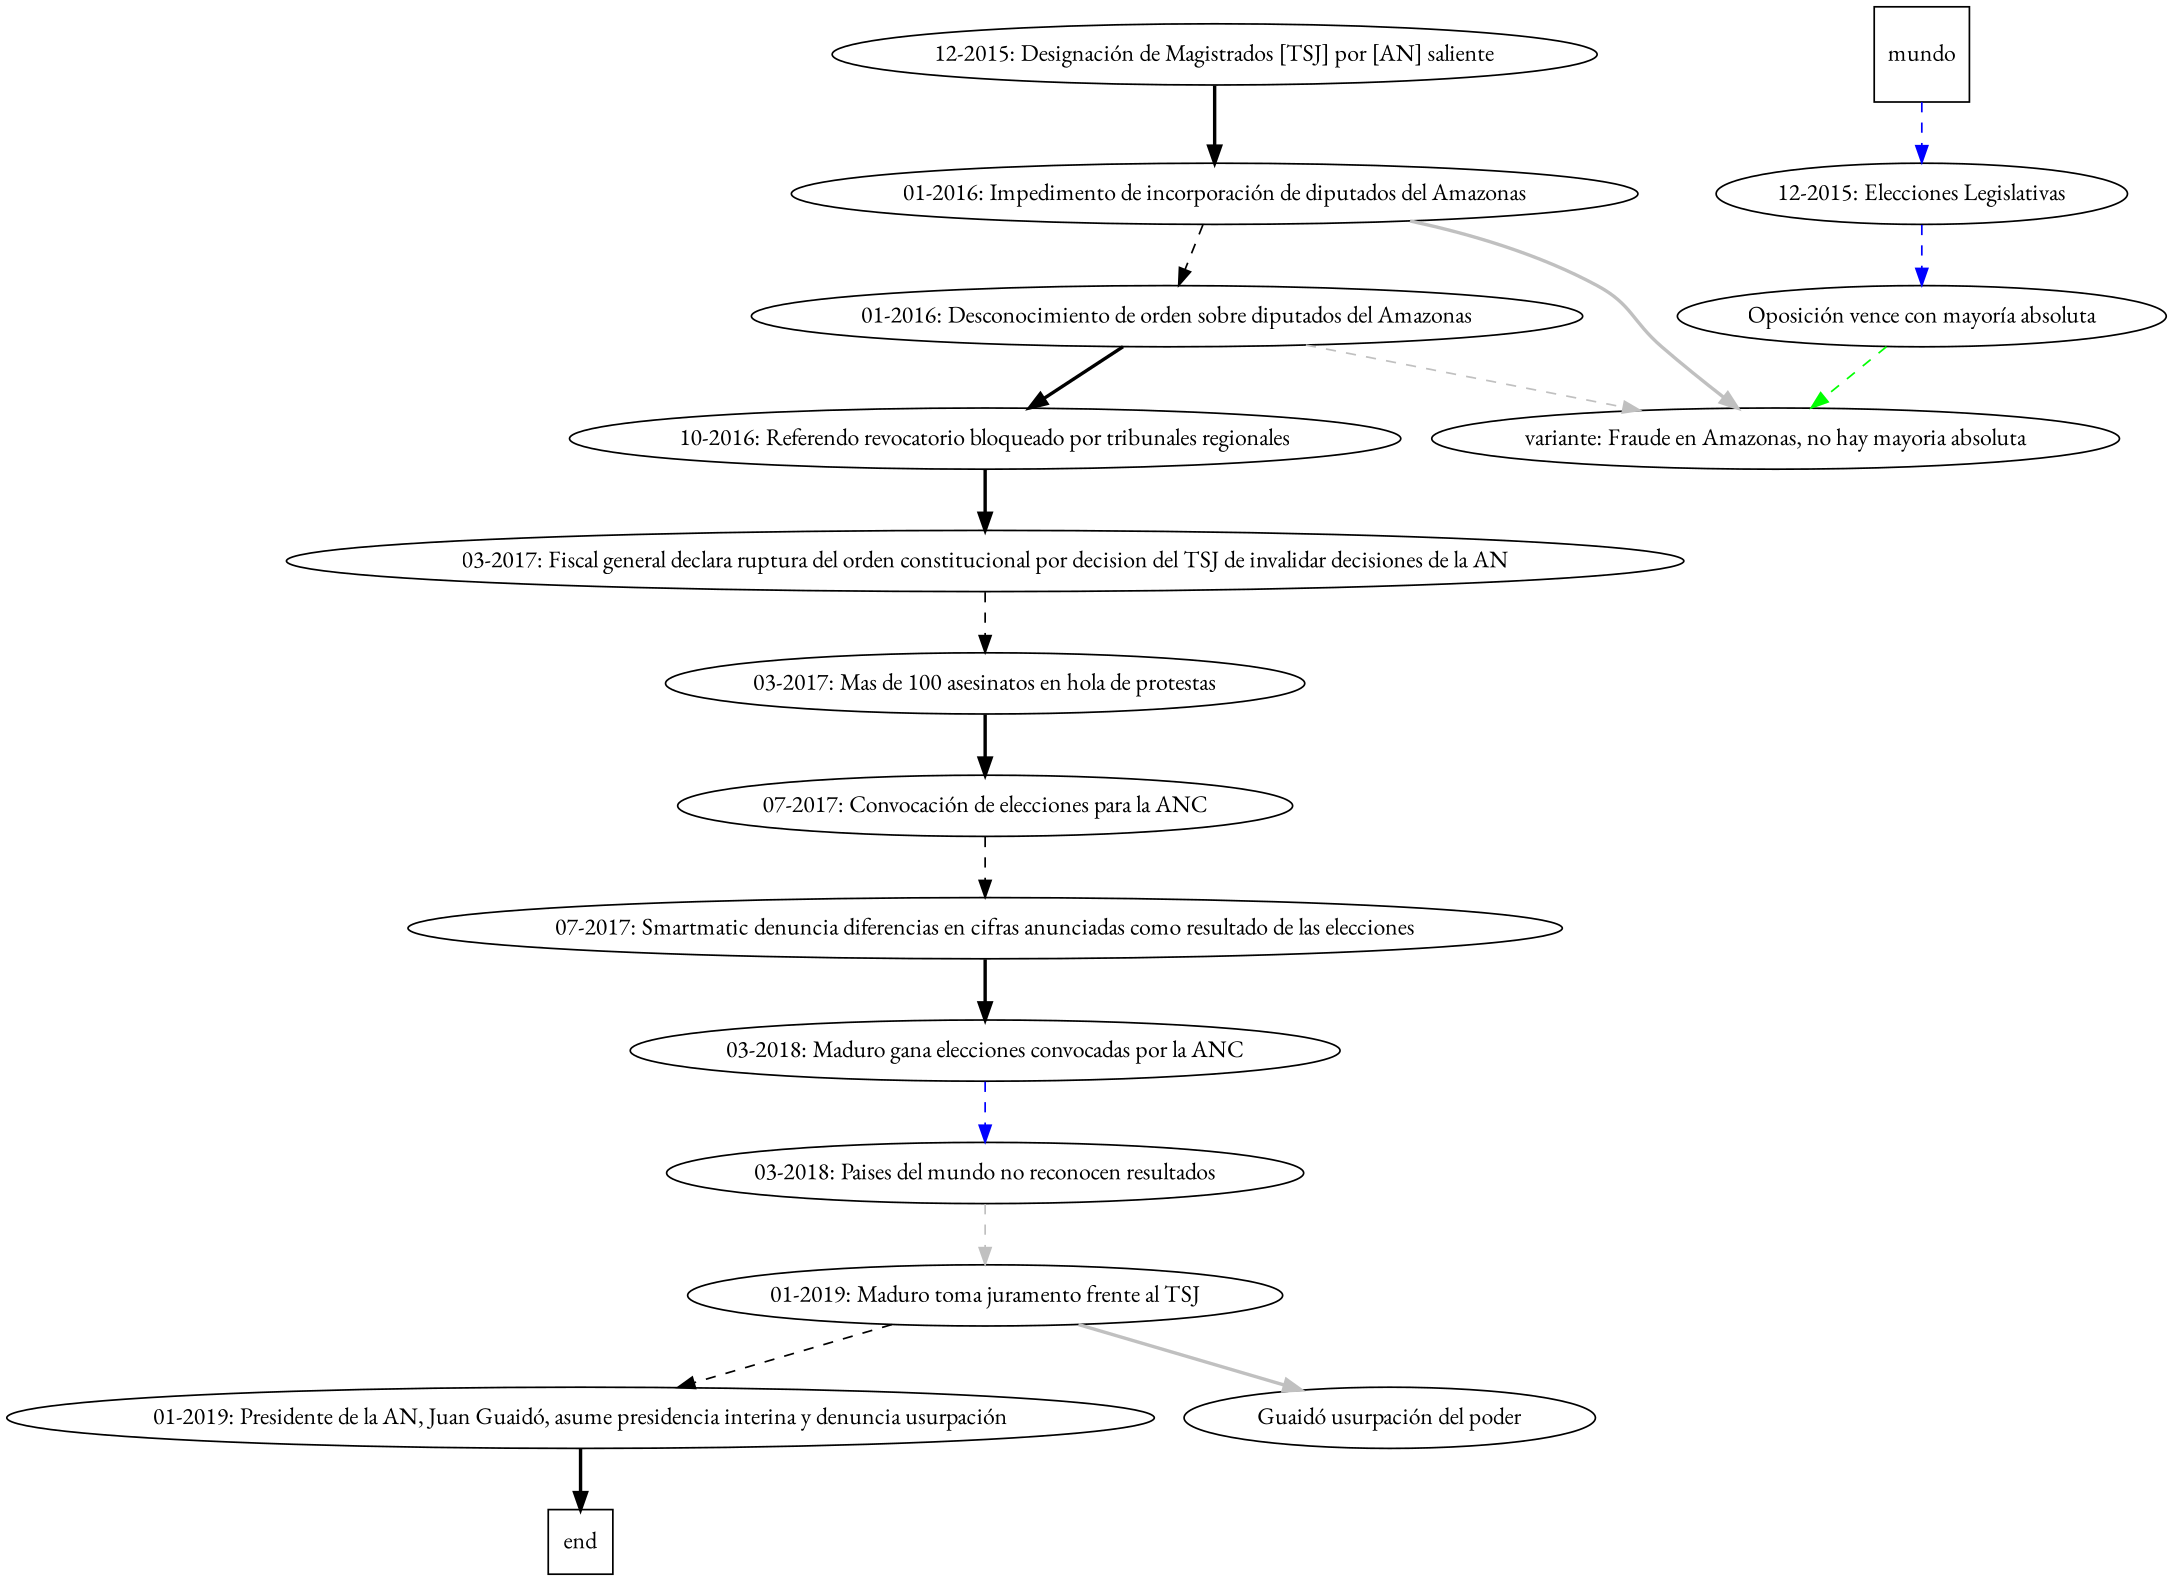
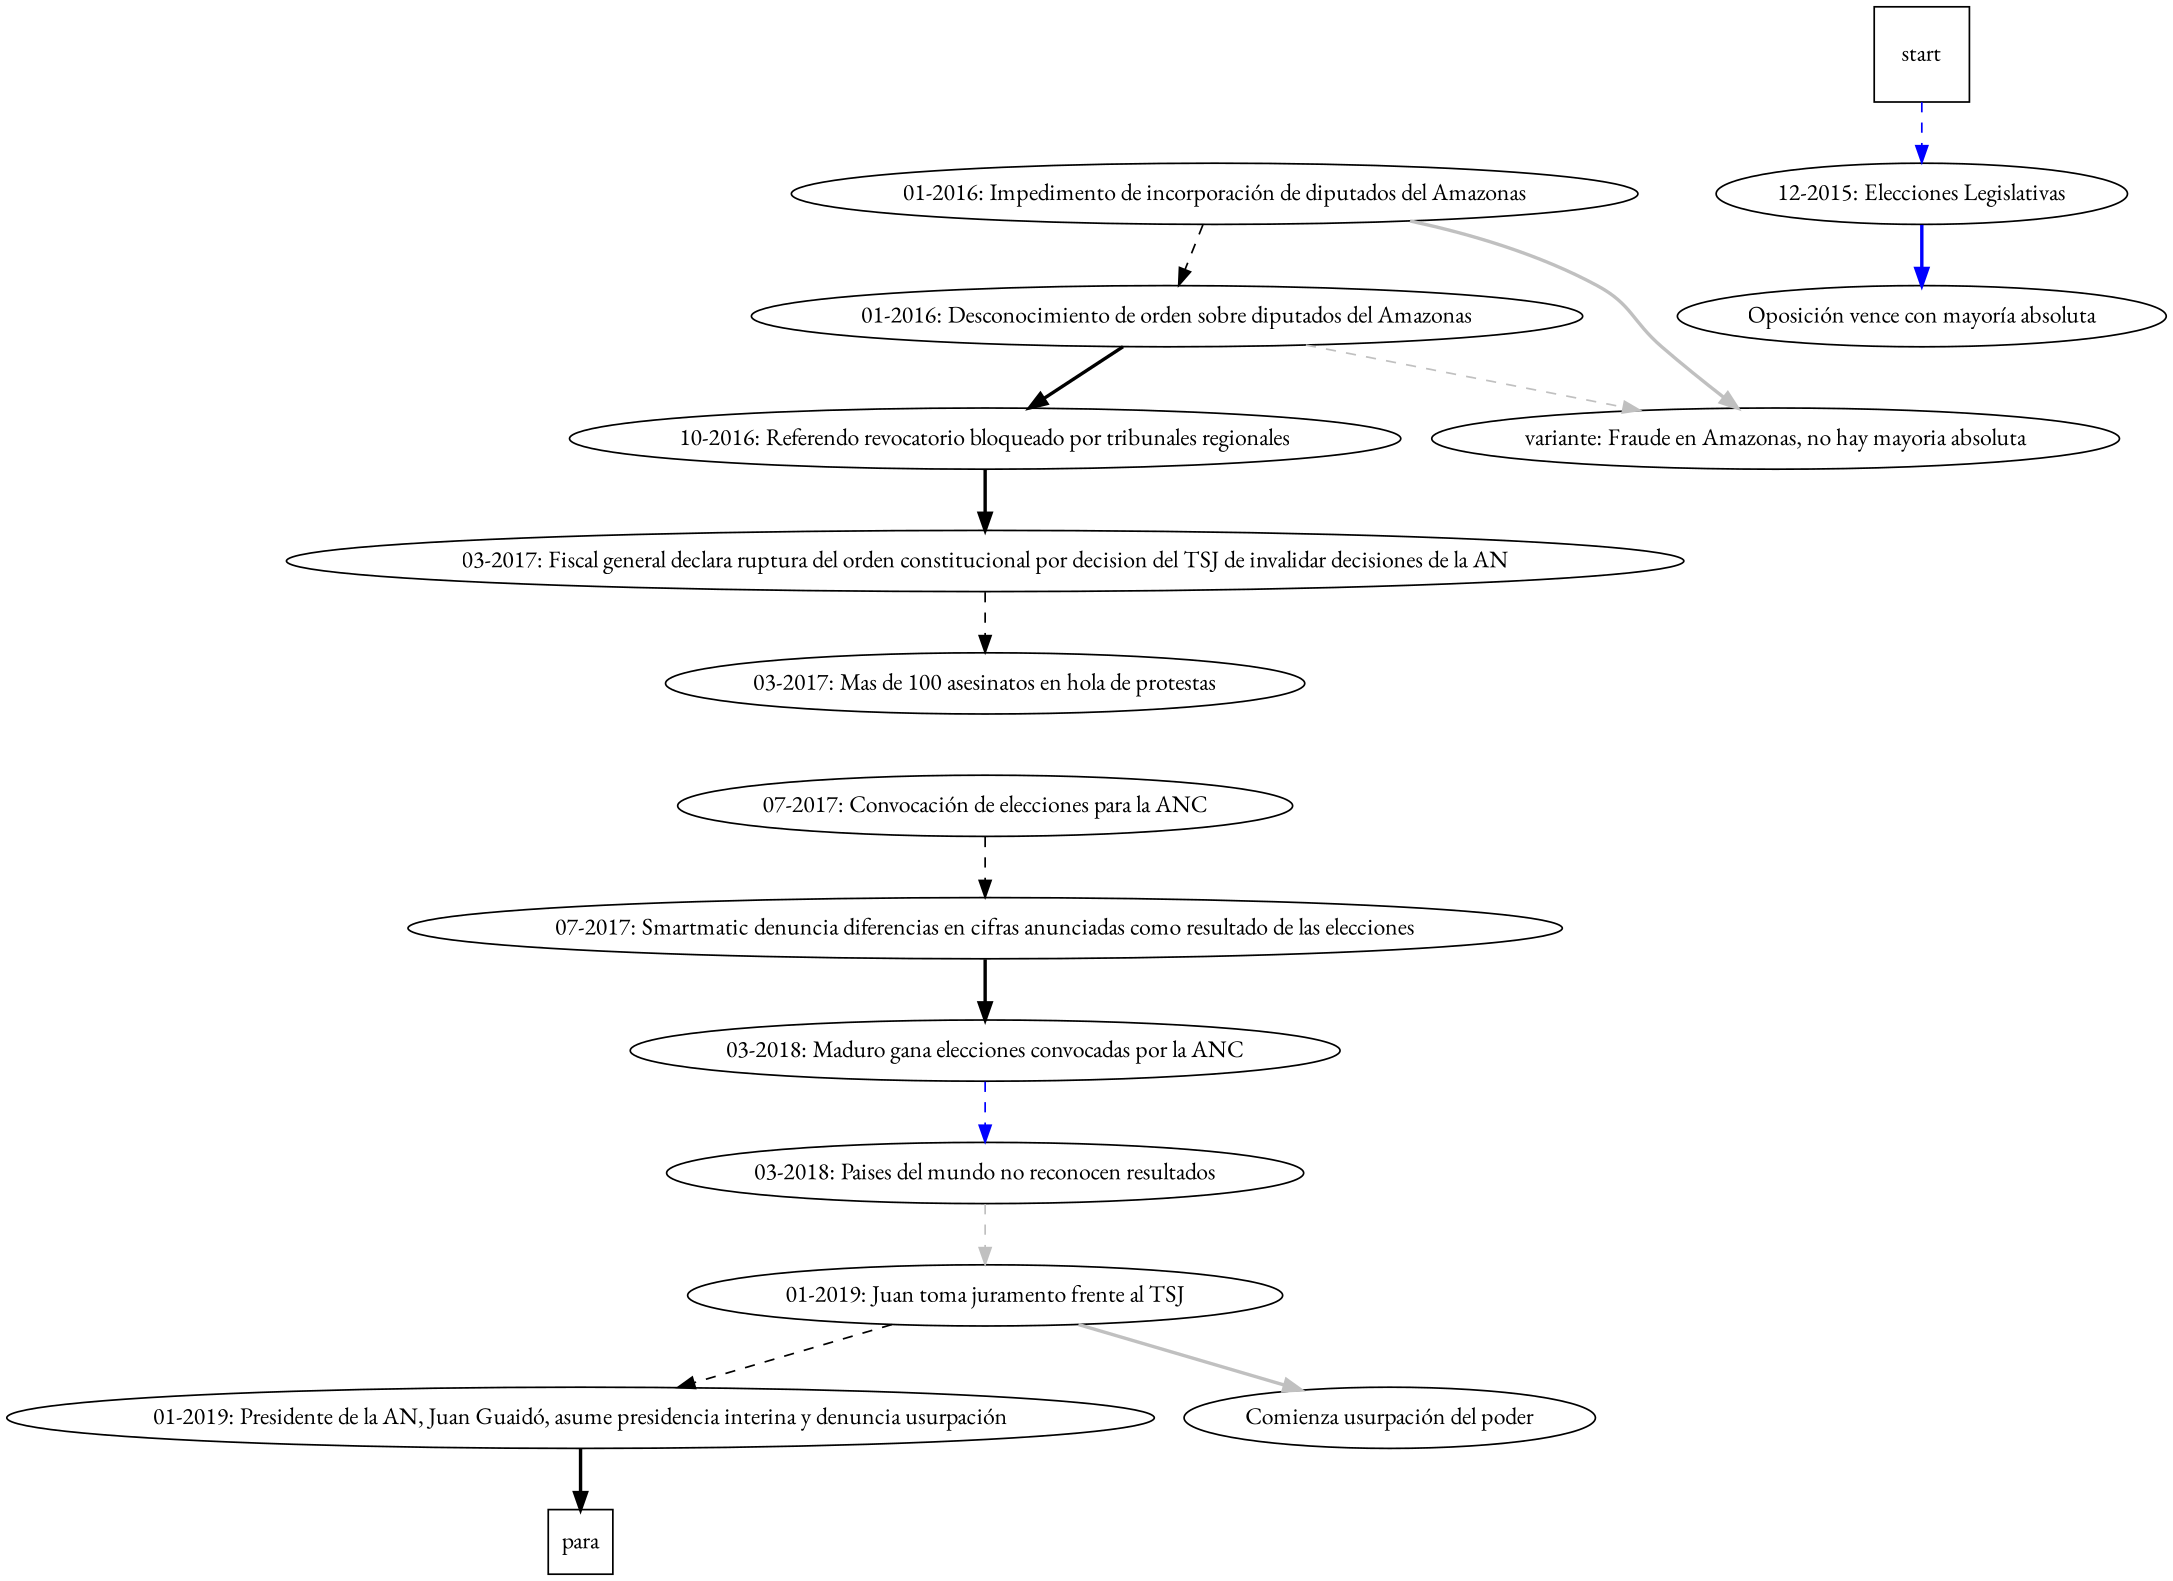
  digraph {
    fontname="EB Garamond"
    node [fontname="EB Garamond"]
    edge [fontname="EB Garamond" style=bold]
    n1 [label="12-2015: Elecciones Legislativas"]
    n2 [label="Oposición vence con mayoría absoluta"]
-   n3 [label="12-2015: Designación de Magistrados [TSJ] por [AN] saliente"]
    n4 [label="01-2016: Impedimento de incorporación de diputados del Amazonas"]
    n5 [label="variante: Fraude en Amazonas, no hay mayoria absoluta"]
    n6 [label="01-2016: Desconocimiento de orden sobre diputados del Amazonas"]
    n7 [label="10-2016: Referendo revocatorio bloqueado por tribunales regionales"]
    n8 [label="03-2017: Fiscal general declara ruptura del orden constitucional por decision del TSJ de invalidar decisiones de la AN"]
    n9 [label="03-2017: Mas de 100 asesinatos en hola de protestas"]
    n10 [label="07-2017: Convocación de elecciones para la ANC"]
    n11 [label="07-2017: Smartmatic denuncia diferencias en cifras anunciadas como resultado de las elecciones"]
    n12 [label="03-2018: Maduro gana elecciones convocadas por la ANC"]
    n13 [label="03-2018: Paises del mundo no reconocen resultados"]
-   n14 [label="01-2019: Maduro toma juramento frente al TSJ"]
+   n14 [label="01-2019: Juan toma juramento frente al TSJ"]
    n15 [label="01-2019: Presidente de la AN, Juan Guaidó, asume presidencia interina y denuncia usurpación"]
-   n16 [label="Guaidó usurpación del poder"]
-   end [shape=square]
-   start [shape=square label=mundo]
-   n1 -> n2 [color=blue style=dashed]
-   n2 -> n5 [color=green style=dashed]
-   n3 -> n4
+   n16 [label="Comienza usurpación del poder"]
+   end [shape=square label=para]
+   start [shape=square]
+   n1 -> n2 [color=blue]
    n4 -> n5 [color=grey]
    n4 -> n6 [style=dashed]
    n6 -> n5 [color=grey style=dashed]
    n6 -> n7
    n7 -> n8
    n8 -> n9 [style=dashed]
-   n9 -> n10
    n10 -> n11 [style=dashed]
    n11 -> n12
    n12 -> n13 [color=blue style=dashed]
    n13 -> n14 [color=grey style=dashed]
    n14 -> n15 [style=dashed]
    n14 -> n16 [color=grey]
    n15 -> end
    start -> n1 [color=blue style=dashed]
  }
